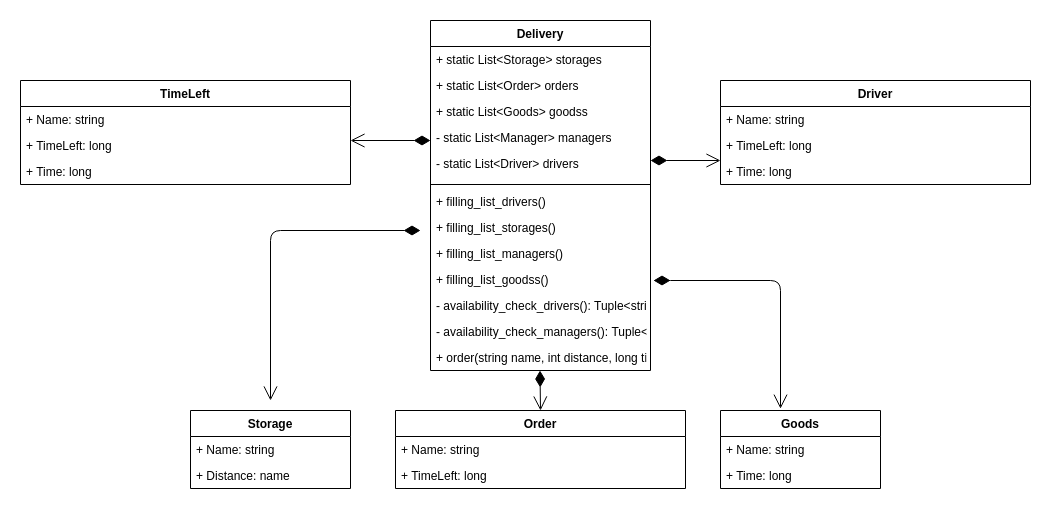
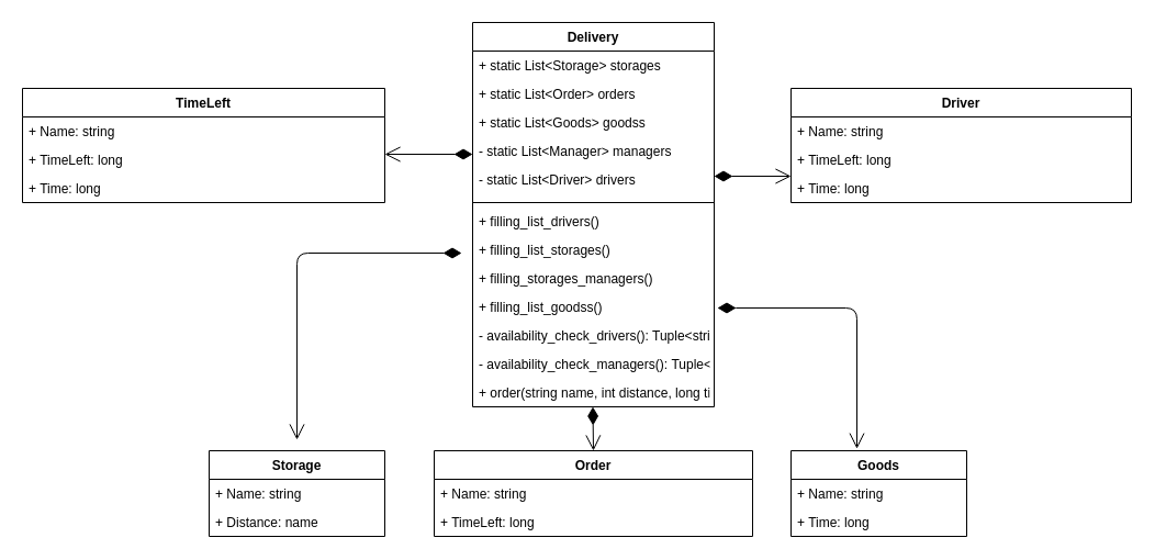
  <mxCell id="0" />
  <mxCell id="1" parent="0" />
  <mxCell id="2" value="Order" style="swimlane;fontStyle=1;align=center;verticalAlign=top;childLayout=stackLayout;horizontal=1;startSize=26;horizontalStack=0;resizeParent=1;resizeParentMax=0;resizeLast=0;collapsible=1;marginBottom=0;" parent="1" vertex="1"><mxGeometry x="395" y="410" width="290" height="78" as="geometry" /></mxCell>
  <mxCell id="3" value="+ Name: string" style="text;strokeColor=none;fillColor=none;align=left;verticalAlign=top;spacingLeft=4;spacingRight=4;overflow=hidden;rotatable=0;points=[[0,0.5],[1,0.5]];portConstraint=eastwest;" parent="2" vertex="1"><mxGeometry y="26" width="290" height="26" as="geometry" /></mxCell>
  <mxCell id="4" value="+ TimeLeft: long" style="text;strokeColor=none;fillColor=none;align=left;verticalAlign=top;spacingLeft=4;spacingRight=4;overflow=hidden;rotatable=0;points=[[0,0.5],[1,0.5]];portConstraint=eastwest;" parent="2" vertex="1"><mxGeometry y="52" width="290" height="26" as="geometry" /></mxCell>
  <mxCell id="5" value="Goods" style="swimlane;fontStyle=1;align=center;verticalAlign=top;childLayout=stackLayout;horizontal=1;startSize=26;horizontalStack=0;resizeParent=1;resizeParentMax=0;resizeLast=0;collapsible=1;marginBottom=0;" parent="1" vertex="1"><mxGeometry x="720" y="410" width="160" height="78" as="geometry" /></mxCell>
  <mxCell id="6" value="+ Name: string" style="text;strokeColor=none;fillColor=none;align=left;verticalAlign=top;spacingLeft=4;spacingRight=4;overflow=hidden;rotatable=0;points=[[0,0.5],[1,0.5]];portConstraint=eastwest;" parent="5" vertex="1"><mxGeometry y="26" width="160" height="26" as="geometry" /></mxCell>
  <mxCell id="7" value="+ Time: long" style="text;strokeColor=none;fillColor=none;align=left;verticalAlign=top;spacingLeft=4;spacingRight=4;overflow=hidden;rotatable=0;points=[[0,0.5],[1,0.5]];portConstraint=eastwest;" parent="5" vertex="1"><mxGeometry y="52" width="160" height="26" as="geometry" /></mxCell>
  <mxCell id="8" value="TimeLeft" style="swimlane;fontStyle=1;align=center;verticalAlign=top;childLayout=stackLayout;horizontal=1;startSize=26;horizontalStack=0;resizeParent=1;resizeParentMax=0;resizeLast=0;collapsible=1;marginBottom=0;" parent="1" vertex="1"><mxGeometry x="20" y="80" width="330" height="104" as="geometry" /></mxCell>
  <mxCell id="9" value="+ Name: string" style="text;strokeColor=none;fillColor=none;align=left;verticalAlign=top;spacingLeft=4;spacingRight=4;overflow=hidden;rotatable=0;points=[[0,0.5],[1,0.5]];portConstraint=eastwest;" parent="8" vertex="1"><mxGeometry y="26" width="330" height="26" as="geometry" /></mxCell>
  <mxCell id="10" value="+ TimeLeft: long" style="text;strokeColor=none;fillColor=none;align=left;verticalAlign=top;spacingLeft=4;spacingRight=4;overflow=hidden;rotatable=0;points=[[0,0.5],[1,0.5]];portConstraint=eastwest;" parent="8" vertex="1"><mxGeometry y="52" width="330" height="26" as="geometry" /></mxCell>
  <mxCell id="11" value="+ Time: long" style="text;strokeColor=none;fillColor=none;align=left;verticalAlign=top;spacingLeft=4;spacingRight=4;overflow=hidden;rotatable=0;points=[[0,0.5],[1,0.5]];portConstraint=eastwest;" parent="8" vertex="1"><mxGeometry y="78" width="330" height="26" as="geometry" /></mxCell>
  <mxCell id="12" value="Driver" style="swimlane;fontStyle=1;align=center;verticalAlign=top;childLayout=stackLayout;horizontal=1;startSize=26;horizontalStack=0;resizeParent=1;resizeParentMax=0;resizeLast=0;collapsible=1;marginBottom=0;" parent="1" vertex="1"><mxGeometry x="720" y="80" width="310" height="104" as="geometry" /></mxCell>
  <mxCell id="13" value="+ Name: string" style="text;strokeColor=none;fillColor=none;align=left;verticalAlign=top;spacingLeft=4;spacingRight=4;overflow=hidden;rotatable=0;points=[[0,0.5],[1,0.5]];portConstraint=eastwest;" parent="12" vertex="1"><mxGeometry y="26" width="310" height="26" as="geometry" /></mxCell>
  <mxCell id="14" value="+ TimeLeft: long" style="text;strokeColor=none;fillColor=none;align=left;verticalAlign=top;spacingLeft=4;spacingRight=4;overflow=hidden;rotatable=0;points=[[0,0.5],[1,0.5]];portConstraint=eastwest;" parent="12" vertex="1"><mxGeometry y="52" width="310" height="26" as="geometry" /></mxCell>
  <mxCell id="15" value="+ Time: long" style="text;strokeColor=none;fillColor=none;align=left;verticalAlign=top;spacingLeft=4;spacingRight=4;overflow=hidden;rotatable=0;points=[[0,0.5],[1,0.5]];portConstraint=eastwest;" parent="12" vertex="1"><mxGeometry y="78" width="310" height="26" as="geometry" /></mxCell>
  <mxCell id="16" value="Storage" style="swimlane;fontStyle=1;align=center;verticalAlign=top;childLayout=stackLayout;horizontal=1;startSize=26;horizontalStack=0;resizeParent=1;resizeParentMax=0;resizeLast=0;collapsible=1;marginBottom=0;" parent="1" vertex="1"><mxGeometry x="190" y="410" width="160" height="78" as="geometry" /></mxCell>
  <mxCell id="17" value="+ Name: string" style="text;strokeColor=none;fillColor=none;align=left;verticalAlign=top;spacingLeft=4;spacingRight=4;overflow=hidden;rotatable=0;points=[[0,0.5],[1,0.5]];portConstraint=eastwest;" parent="16" vertex="1"><mxGeometry y="26" width="160" height="26" as="geometry" /></mxCell>
  <mxCell id="18" value="+ Distance: name" style="text;strokeColor=none;fillColor=none;align=left;verticalAlign=top;spacingLeft=4;spacingRight=4;overflow=hidden;rotatable=0;points=[[0,0.5],[1,0.5]];portConstraint=eastwest;" parent="16" vertex="1"><mxGeometry y="52" width="160" height="26" as="geometry" /></mxCell>
  <mxCell id="19" value="Delivery" style="swimlane;fontStyle=1;align=center;verticalAlign=top;childLayout=stackLayout;horizontal=1;startSize=26;horizontalStack=0;resizeParent=1;resizeParentMax=0;resizeLast=0;collapsible=1;marginBottom=0;" parent="1" vertex="1"><mxGeometry x="430" y="20" width="220" height="350" as="geometry" /></mxCell>
  <mxCell id="20" value="+ static List&lt;Storage&gt; storages&#10;&#10;" style="text;strokeColor=none;fillColor=none;align=left;verticalAlign=top;spacingLeft=4;spacingRight=4;overflow=hidden;rotatable=0;points=[[0,0.5],[1,0.5]];portConstraint=eastwest;" parent="19" vertex="1"><mxGeometry y="26" width="220" height="26" as="geometry" /></mxCell>
  <mxCell id="21" value="+ static List&lt;Order&gt; orders" style="text;strokeColor=none;fillColor=none;align=left;verticalAlign=top;spacingLeft=4;spacingRight=4;overflow=hidden;rotatable=0;points=[[0,0.5],[1,0.5]];portConstraint=eastwest;" parent="19" vertex="1"><mxGeometry y="52" width="220" height="26" as="geometry" /></mxCell>
  <mxCell id="22" value="+ static List&lt;Goods&gt; goodss" style="text;strokeColor=none;fillColor=none;align=left;verticalAlign=top;spacingLeft=4;spacingRight=4;overflow=hidden;rotatable=0;points=[[0,0.5],[1,0.5]];portConstraint=eastwest;" parent="19" vertex="1"><mxGeometry y="78" width="220" height="26" as="geometry" /></mxCell>
  <mxCell id="23" value="- static List&lt;Manager&gt; managers&#10;" style="text;strokeColor=none;fillColor=none;align=left;verticalAlign=top;spacingLeft=4;spacingRight=4;overflow=hidden;rotatable=0;points=[[0,0.5],[1,0.5]];portConstraint=eastwest;" parent="19" vertex="1"><mxGeometry y="104" width="220" height="26" as="geometry" /></mxCell>
  <mxCell id="24" value="- static List&lt;Driver&gt; drivers&#10;" style="text;strokeColor=none;fillColor=none;align=left;verticalAlign=top;spacingLeft=4;spacingRight=4;overflow=hidden;rotatable=0;points=[[0,0.5],[1,0.5]];portConstraint=eastwest;" parent="19" vertex="1"><mxGeometry y="130" width="220" height="30" as="geometry" /></mxCell>
  <mxCell id="25" value="" style="line;strokeWidth=1;fillColor=none;align=left;verticalAlign=middle;spacingTop=-1;spacingLeft=3;spacingRight=3;rotatable=0;labelPosition=right;points=[];portConstraint=eastwest;" parent="19" vertex="1"><mxGeometry y="160" width="220" height="8" as="geometry" /></mxCell>
  <mxCell id="26" value="+ filling_list_drivers()" style="text;strokeColor=none;fillColor=none;align=left;verticalAlign=top;spacingLeft=4;spacingRight=4;overflow=hidden;rotatable=0;points=[[0,0.5],[1,0.5]];portConstraint=eastwest;" parent="19" vertex="1"><mxGeometry y="168" width="220" height="26" as="geometry" /></mxCell>
  <mxCell id="27" value="+ filling_list_storages()" style="text;strokeColor=none;fillColor=none;align=left;verticalAlign=top;spacingLeft=4;spacingRight=4;overflow=hidden;rotatable=0;points=[[0,0.5],[1,0.5]];portConstraint=eastwest;" parent="19" vertex="1"><mxGeometry y="194" width="220" height="26" as="geometry" /></mxCell>
- <mxCell id="28" value="+ filling_list_managers()" style="text;strokeColor=none;fillColor=none;align=left;verticalAlign=top;spacingLeft=4;spacingRight=4;overflow=hidden;rotatable=0;points=[[0,0.5],[1,0.5]];portConstraint=eastwest;" parent="19" vertex="1"><mxGeometry y="220" width="220" height="26" as="geometry" /></mxCell>
+ <mxCell id="28" value="+ filling_storages_managers()" style="text;strokeColor=none;fillColor=none;align=left;verticalAlign=top;spacingLeft=4;spacingRight=4;overflow=hidden;rotatable=0;points=[[0,0.5],[1,0.5]];portConstraint=eastwest;" parent="19" vertex="1"><mxGeometry y="220" width="220" height="26" as="geometry" /></mxCell>
  <mxCell id="29" value="+ filling_list_goodss()" style="text;strokeColor=none;fillColor=none;align=left;verticalAlign=top;spacingLeft=4;spacingRight=4;overflow=hidden;rotatable=0;points=[[0,0.5],[1,0.5]];portConstraint=eastwest;" parent="19" vertex="1"><mxGeometry y="246" width="220" height="26" as="geometry" /></mxCell>
  <mxCell id="30" value="- availability_check_drivers(): Tuple&lt;string, long, long&gt;" style="text;strokeColor=none;fillColor=none;align=left;verticalAlign=top;spacingLeft=4;spacingRight=4;overflow=hidden;rotatable=0;points=[[0,0.5],[1,0.5]];portConstraint=eastwest;" parent="19" vertex="1"><mxGeometry y="272" width="220" height="26" as="geometry" /></mxCell>
  <mxCell id="31" value="- availability_check_managers(): Tuple&lt;string, long, long&gt;" style="text;strokeColor=none;fillColor=none;align=left;verticalAlign=top;spacingLeft=4;spacingRight=4;overflow=hidden;rotatable=0;points=[[0,0.5],[1,0.5]];portConstraint=eastwest;" parent="19" vertex="1"><mxGeometry y="298" width="220" height="26" as="geometry" /></mxCell>
  <mxCell id="32" value="+ order(string name, int distance, long time_goods)" style="text;strokeColor=none;fillColor=none;align=left;verticalAlign=top;spacingLeft=4;spacingRight=4;overflow=hidden;rotatable=0;points=[[0,0.5],[1,0.5]];portConstraint=eastwest;" parent="19" vertex="1"><mxGeometry y="324" width="220" height="26" as="geometry" /></mxCell>
  <mxCell id="33" value="" style="endArrow=open;html=1;endSize=12;startArrow=diamondThin;startSize=14;startFill=1;edgeStyle=orthogonalEdgeStyle;align=left;verticalAlign=bottom;entryX=0.5;entryY=0;entryDx=0;entryDy=0;" parent="1" target="2" edge="1"><mxGeometry x="-1" y="140" relative="1" as="geometry"><mxPoint x="539.5" y="370" as="sourcePoint" /><mxPoint x="539.5" y="460" as="targetPoint" /><mxPoint y="-10" as="offset" /><Array as="points" /></mxGeometry></mxCell>
  <mxCell id="34" value="" style="endArrow=open;html=1;endSize=12;startArrow=diamondThin;startSize=14;startFill=1;edgeStyle=orthogonalEdgeStyle;align=left;verticalAlign=bottom;entryX=0.375;entryY=-0.023;entryDx=0;entryDy=0;entryPerimeter=0;" parent="1" target="5" edge="1"><mxGeometry x="-1" y="126" relative="1" as="geometry"><mxPoint x="670" y="280" as="sourcePoint" /><mxPoint x="660" y="244" as="targetPoint" /><Array as="points"><mxPoint x="660" y="280" /><mxPoint x="780" y="280" /></Array><mxPoint x="-120" y="86" as="offset" /></mxGeometry></mxCell>
  <mxCell id="35" value="" style="endArrow=open;html=1;endSize=12;startArrow=diamondThin;startSize=14;startFill=1;edgeStyle=orthogonalEdgeStyle;align=left;verticalAlign=bottom;" parent="1" edge="1"><mxGeometry x="1" y="191" relative="1" as="geometry"><mxPoint x="650" y="160" as="sourcePoint" /><mxPoint x="720" y="160" as="targetPoint" /><mxPoint x="190" y="171" as="offset" /></mxGeometry></mxCell>
  <mxCell id="36" value="" style="endArrow=open;html=1;endSize=12;startArrow=diamondThin;startSize=14;startFill=1;edgeStyle=orthogonalEdgeStyle;align=left;verticalAlign=bottom;" parent="1" edge="1"><mxGeometry x="1" y="50" relative="1" as="geometry"><mxPoint x="430" y="140" as="sourcePoint" /><mxPoint x="350" y="140" as="targetPoint" /><mxPoint x="30" y="10" as="offset" /></mxGeometry></mxCell>
  <mxCell id="37" value="" style="endArrow=open;html=1;endSize=12;startArrow=diamondThin;startSize=14;startFill=1;edgeStyle=orthogonalEdgeStyle;align=left;verticalAlign=bottom;" parent="1" edge="1"><mxGeometry x="1" y="122" relative="1" as="geometry"><mxPoint x="420" y="230" as="sourcePoint" /><mxPoint x="270" y="400" as="targetPoint" /><Array as="points"><mxPoint x="420" y="230" /><mxPoint x="270" y="230" /></Array><mxPoint x="120" y="102" as="offset" /></mxGeometry></mxCell>
